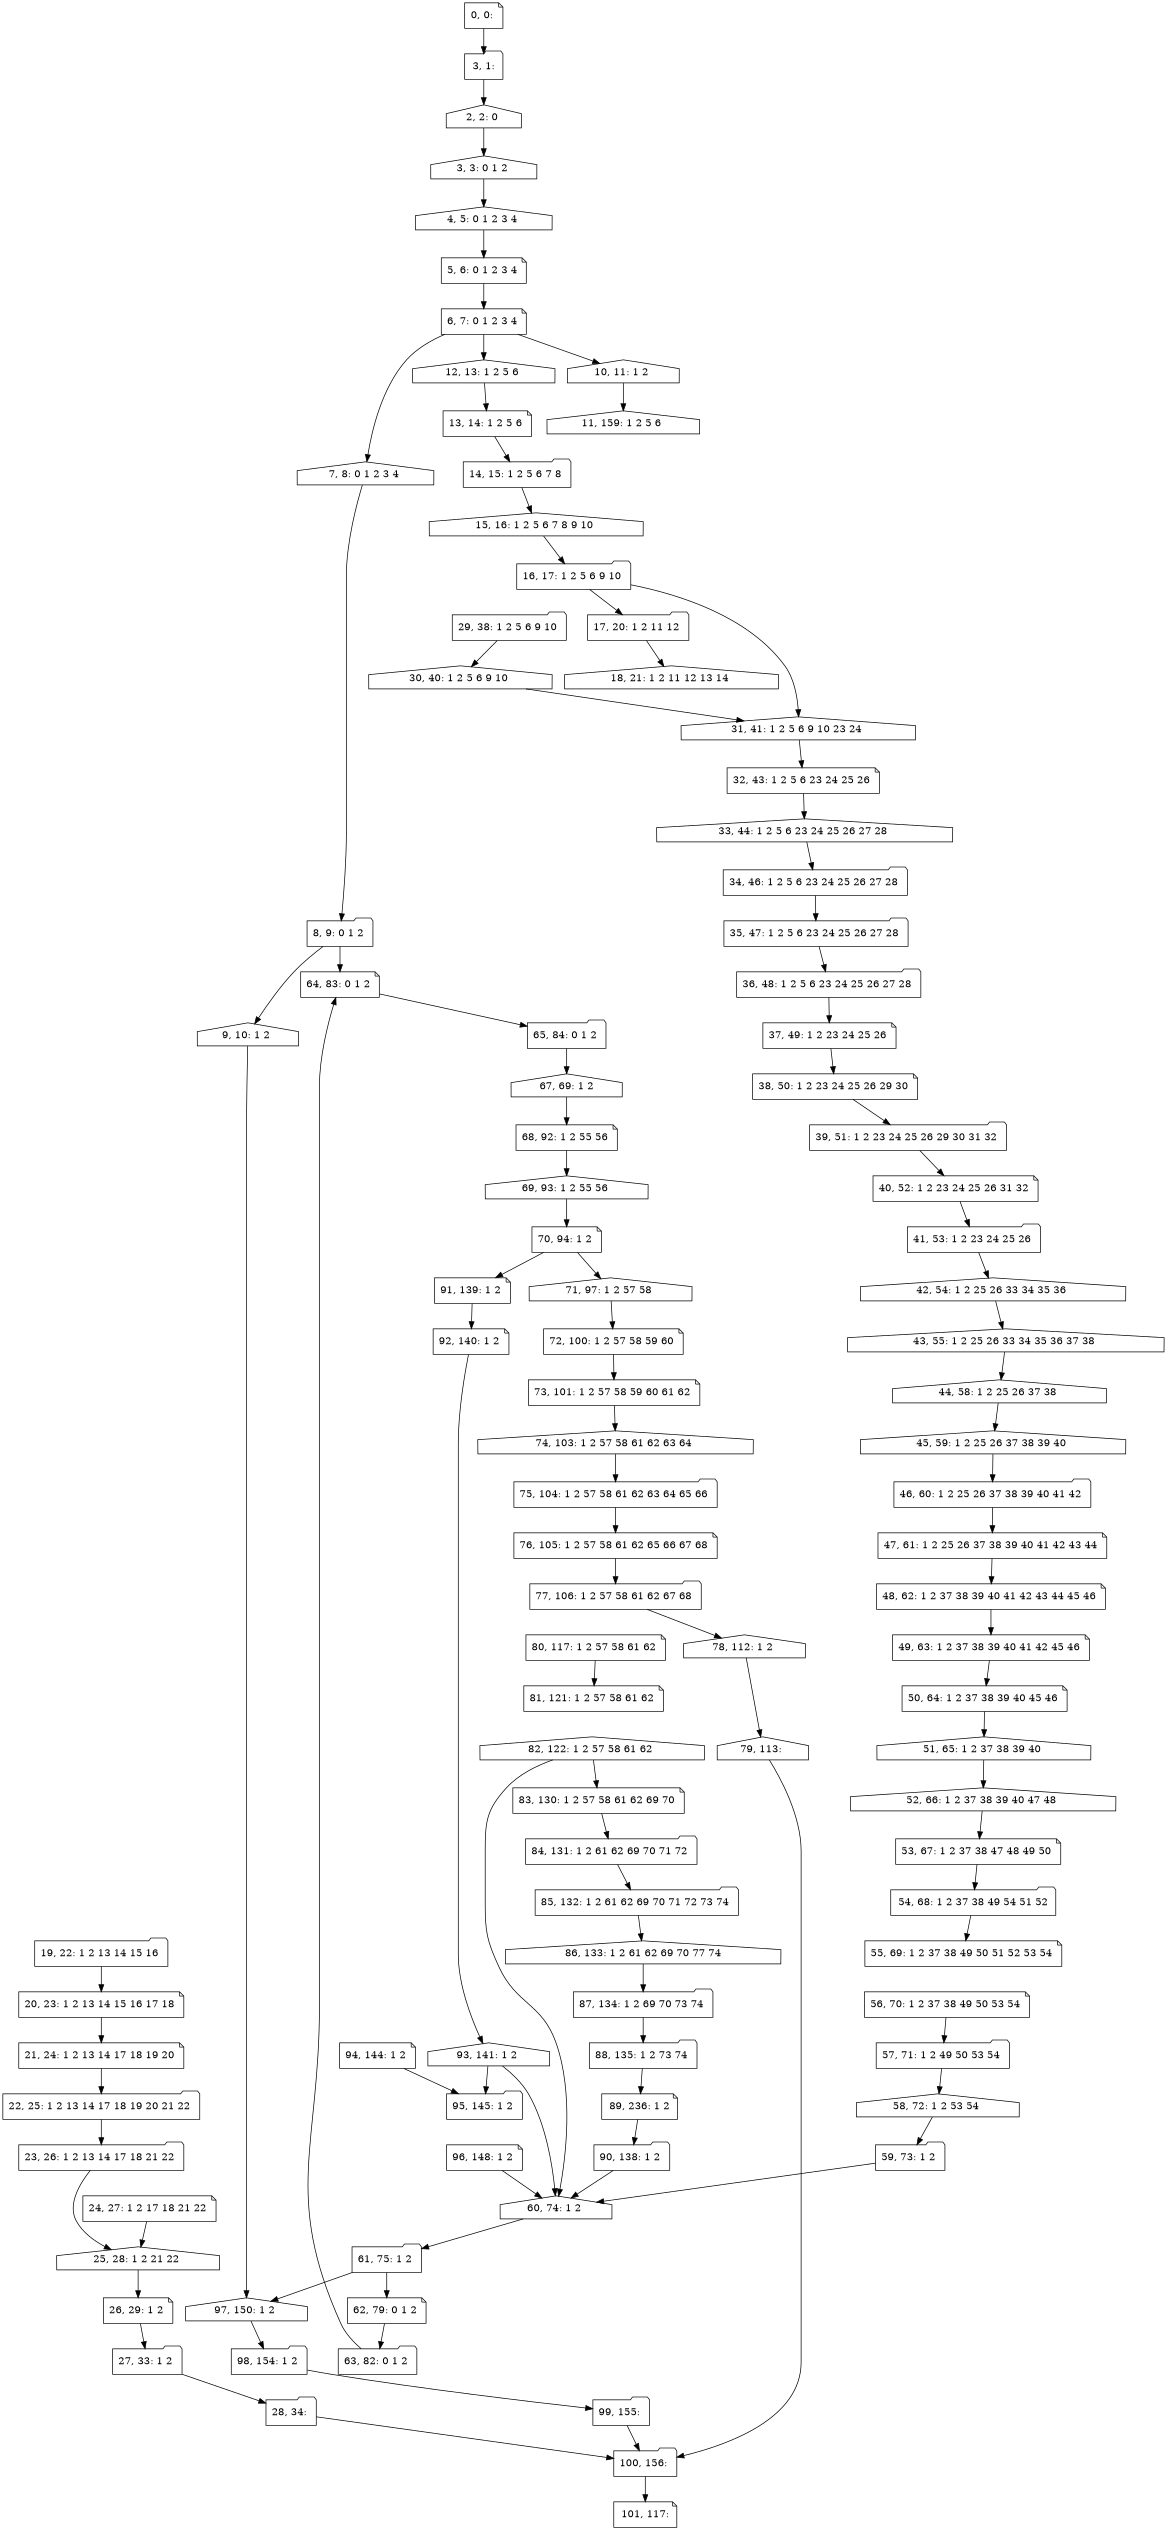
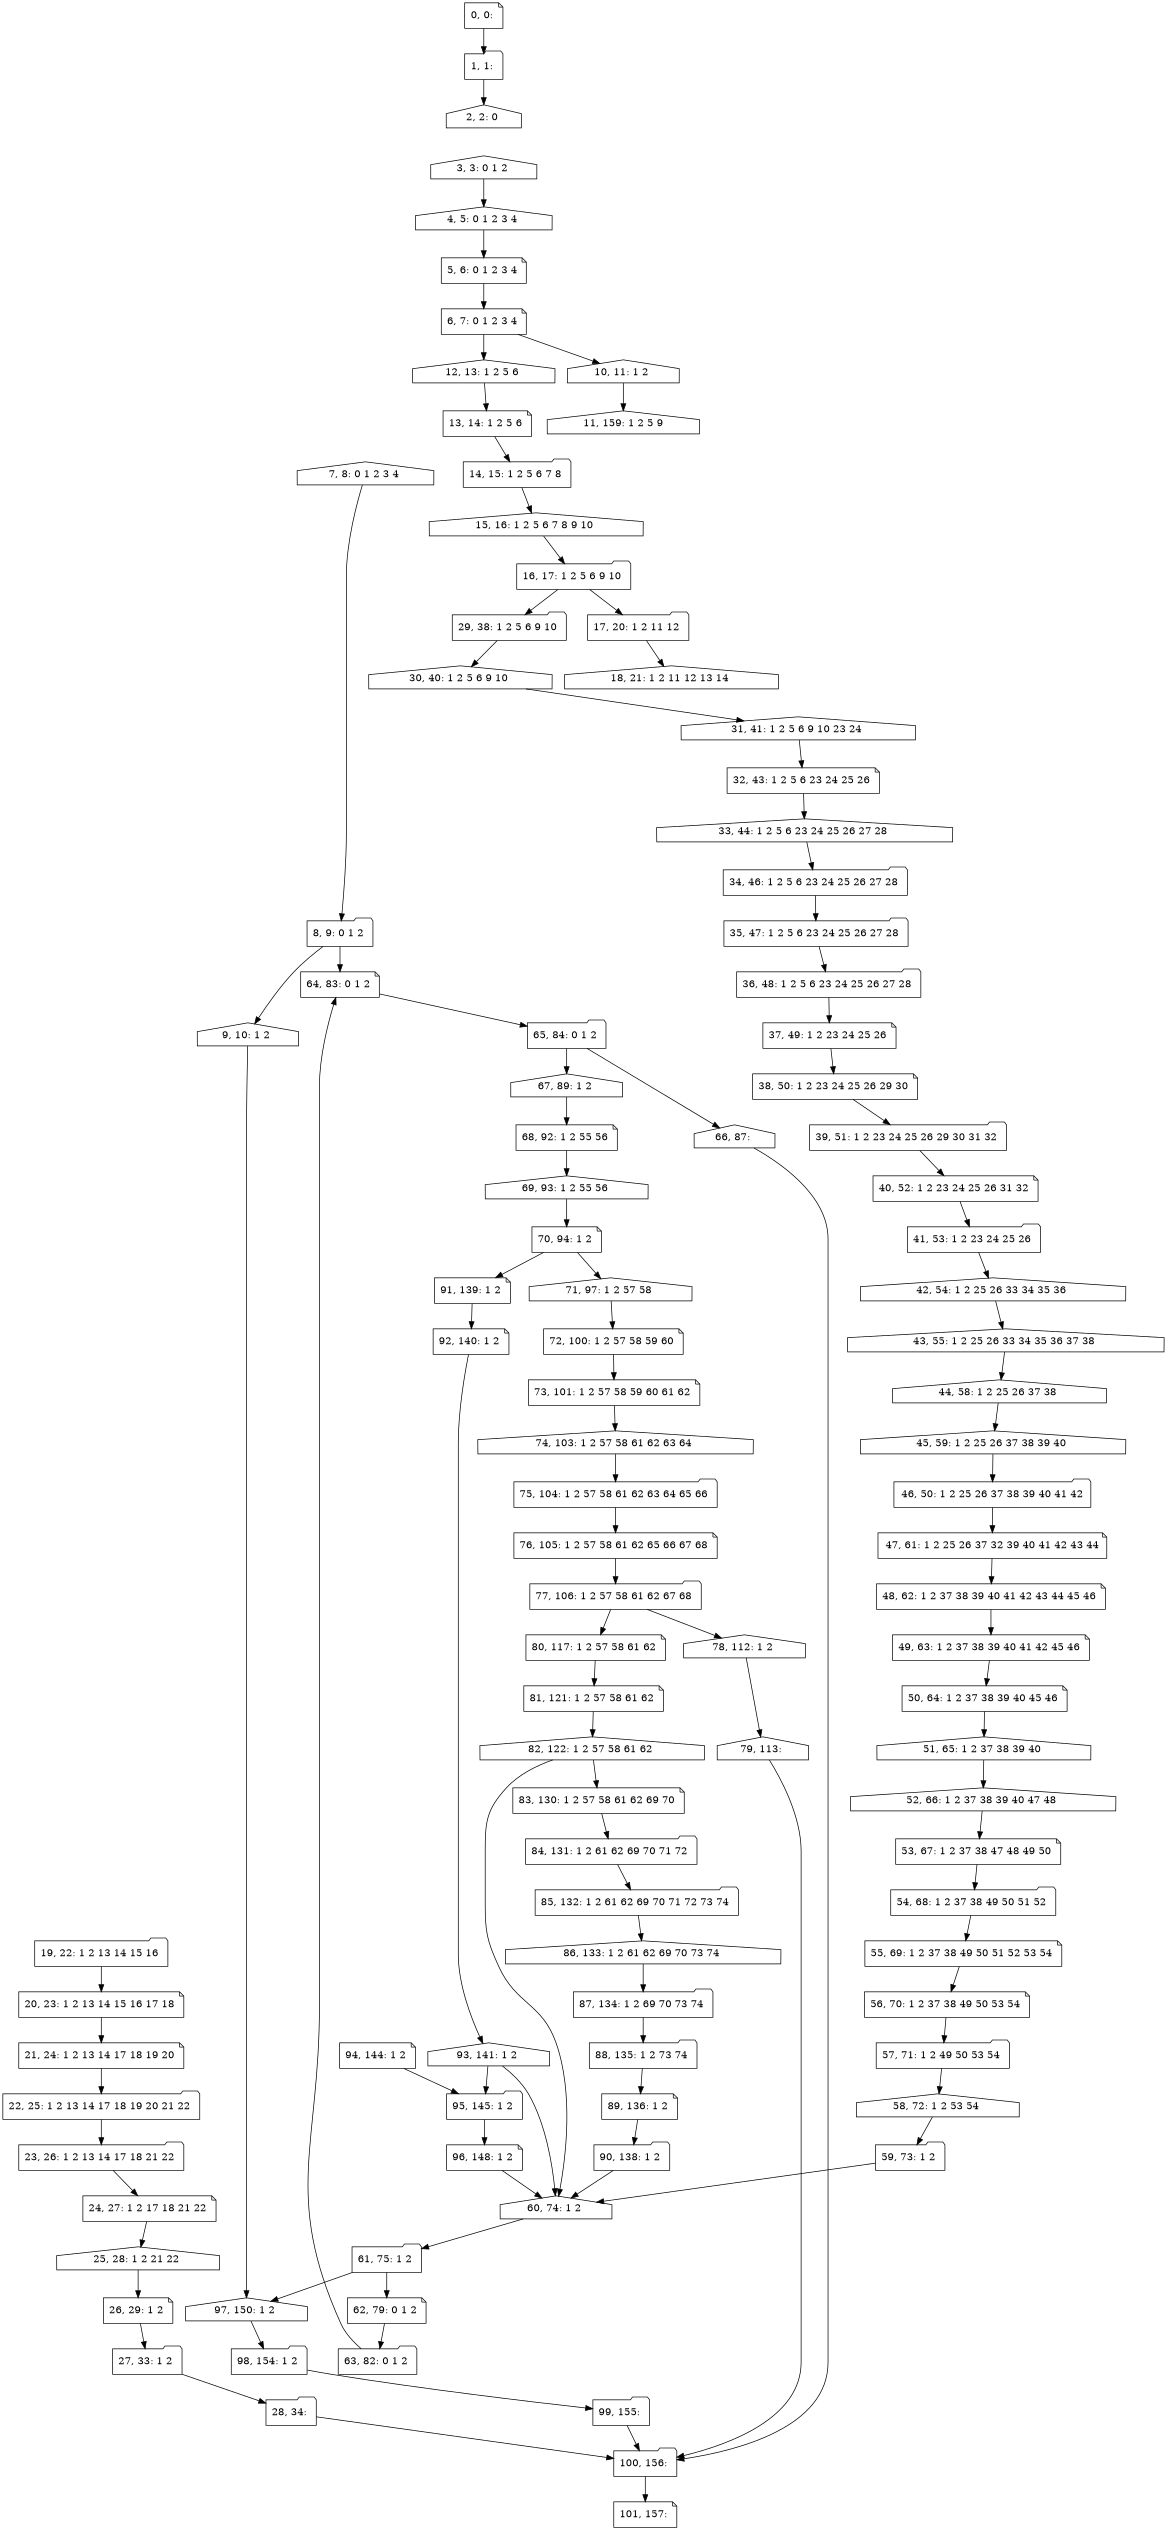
  digraph {
    node [shape=note]
    n1 [label="0, 0: "]
-   n2 [label="3, 1:" shape=folder]
+   n2 [label="1, 1: " shape=folder]
    n3 [label="2, 2: 0 " shape=house]
    n4 [label="3, 3: 0 1 2 " shape=house]
    n5 [label="4, 5: 0 1 2 3 4 " shape=house]
    n6 [label="5, 6: 0 1 2 3 4 "]
    n7 [label="6, 7: 0 1 2 3 4 "]
    n8 [label="7, 8: 0 1 2 3 4 " shape=house]
    n9 [label="10, 11: 1 2 " shape=house]
    n10 [label="12, 13: 1 2 5 6 " shape=house]
    n11 [label="8, 9: 0 1 2 " shape=folder]
-   n12 [label="11, 159: 1 2 5 6 " shape=house]
+   n12 [label="11, 159: 1 2 5 9" shape=house]
    n13 [label="9, 10: 1 2 " shape=house]
    n14 [label="64, 83: 0 1 2 "]
    n15 [label="97, 150: 1 2 " shape=house]
    n16 [label="65, 84: 0 1 2 " shape=folder]
    n17 [label="98, 154: 1 2 " shape=folder]
    n18 [label="13, 14: 1 2 5 6 "]
    n19 [label="14, 15: 1 2 5 6 7 8 " shape=folder]
    n20 [label="15, 16: 1 2 5 6 7 8 9 10 " shape=house]
    n21 [label="16, 17: 1 2 5 6 9 10 " shape=folder]
    n22 [label="17, 20: 1 2 11 12 " shape=folder]
    n23 [label="29, 38: 1 2 5 6 9 10 " shape=folder]
    n24 [label="18, 21: 1 2 11 12 13 14 " shape=house]
    n25 [label="30, 40: 1 2 5 6 9 10 " shape=house]
    n26 [label="19, 22: 1 2 13 14 15 16 " shape=folder]
    n27 [label="20, 23: 1 2 13 14 15 16 17 18 "]
    n28 [label="21, 24: 1 2 13 14 17 18 19 20 "]
    n29 [label="22, 25: 1 2 13 14 17 18 19 20 21 22 " shape=folder]
    n30 [label="23, 26: 1 2 13 14 17 18 21 22 " shape=folder]
    n31 [label="24, 27: 1 2 17 18 21 22 "]
    n32 [label="25, 28: 1 2 21 22 " shape=house]
    n33 [label="26, 29: 1 2 "]
    n34 [label="27, 33: 1 2 " shape=folder]
    n35 [label="28, 34: " shape=folder]
    n36 [label="100, 156: " shape=folder]
-   n37 [label="101, 117:"]
+   n37 [label="101, 157: "]
    n38 [label="31, 41: 1 2 5 6 9 10 23 24 " shape=house]
    n39 [label="32, 43: 1 2 5 6 23 24 25 26 "]
    n40 [label="33, 44: 1 2 5 6 23 24 25 26 27 28 " shape=house]
    n41 [label="34, 46: 1 2 5 6 23 24 25 26 27 28 " shape=folder]
    n42 [label="35, 47: 1 2 5 6 23 24 25 26 27 28 " shape=folder]
    n43 [label="36, 48: 1 2 5 6 23 24 25 26 27 28 " shape=folder]
    n44 [label="37, 49: 1 2 23 24 25 26 "]
    n45 [label="38, 50: 1 2 23 24 25 26 29 30 "]
    n46 [label="39, 51: 1 2 23 24 25 26 29 30 31 32 " shape=folder]
    n47 [label="40, 52: 1 2 23 24 25 26 31 32 "]
    n48 [label="41, 53: 1 2 23 24 25 26 " shape=folder]
    n49 [label="42, 54: 1 2 25 26 33 34 35 36 " shape=house]
    n50 [label="43, 55: 1 2 25 26 33 34 35 36 37 38 " shape=house]
    n51 [label="44, 58: 1 2 25 26 37 38 " shape=house]
    n52 [label="45, 59: 1 2 25 26 37 38 39 40 " shape=house]
-   n53 [label="46, 60: 1 2 25 26 37 38 39 40 41 42 " shape=folder]
-   n54 [label="47, 61: 1 2 25 26 37 38 39 40 41 42 43 44 "]
+   n53 [label="46, 50: 1 2 25 26 37 38 39 40 41 42" shape=folder]
+   n54 [label="47, 61: 1 2 25 26 37 32 39 40 41 42 43 44"]
    n55 [label="48, 62: 1 2 37 38 39 40 41 42 43 44 45 46 "]
    n56 [label="49, 63: 1 2 37 38 39 40 41 42 45 46 "]
    n57 [label="50, 64: 1 2 37 38 39 40 45 46 "]
    n58 [label="51, 65: 1 2 37 38 39 40 " shape=house]
    n59 [label="52, 66: 1 2 37 38 39 40 47 48 " shape=house]
    n60 [label="53, 67: 1 2 37 38 47 48 49 50 "]
-   n61 [label="54, 68: 1 2 37 38 49 54 51 52" shape=folder]
+   n61 [label="54, 68: 1 2 37 38 49 50 51 52 " shape=folder]
    n62 [label="55, 69: 1 2 37 38 49 50 51 52 53 54 "]
    n63 [label="56, 70: 1 2 37 38 49 50 53 54 "]
    n64 [label="57, 71: 1 2 49 50 53 54 " shape=folder]
    n65 [label="58, 72: 1 2 53 54 " shape=house]
    n66 [label="59, 73: 1 2 " shape=folder]
    n67 [label="60, 74: 1 2 " shape=house]
    n68 [label="61, 75: 1 2 " shape=folder]
    n69 [label="62, 79: 0 1 2 "]
    n70 [label="63, 82: 0 1 2 " shape=folder]
-   n72 [label="67, 69: 1 2" shape=house]
+   n71 [label="66, 87: " shape=house]
+   n72 [label="67, 89: 1 2 " shape=house]
    n73 [label="68, 92: 1 2 55 56 "]
    n74 [label="69, 93: 1 2 55 56 " shape=house]
    n75 [label="70, 94: 1 2 "]
    n76 [label="71, 97: 1 2 57 58 " shape=house]
    n77 [label="91, 139: 1 2 "]
    n78 [label="72, 100: 1 2 57 58 59 60 "]
    n79 [label="92, 140: 1 2 "]
    n80 [label="73, 101: 1 2 57 58 59 60 61 62 "]
    n81 [label="74, 103: 1 2 57 58 61 62 63 64 " shape=house]
    n82 [label="75, 104: 1 2 57 58 61 62 63 64 65 66 " shape=folder]
    n83 [label="76, 105: 1 2 57 58 61 62 65 66 67 68 "]
    n84 [label="77, 106: 1 2 57 58 61 62 67 68 " shape=folder]
    n85 [label="78, 112: 1 2 " shape=house]
    n86 [label="80, 117: 1 2 57 58 61 62 "]
    n87 [label="79, 113: " shape=house]
    n88 [label="81, 121: 1 2 57 58 61 62 "]
    n89 [label="82, 122: 1 2 57 58 61 62 " shape=house]
    n90 [label="83, 130: 1 2 57 58 61 62 69 70 "]
    n91 [label="84, 131: 1 2 61 62 69 70 71 72 " shape=folder]
    n92 [label="85, 132: 1 2 61 62 69 70 71 72 73 74 " shape=folder]
-   n93 [label="86, 133: 1 2 61 62 69 70 77 74" shape=house]
+   n93 [label="86, 133: 1 2 61 62 69 70 73 74 " shape=house]
    n94 [label="87, 134: 1 2 69 70 73 74 " shape=folder]
    n95 [label="88, 135: 1 2 73 74 " shape=folder]
-   n96 [label="89, 236: 1 2"]
+   n96 [label="89, 136: 1 2 "]
    n97 [label="90, 138: 1 2 " shape=folder]
    n98 [label="93, 141: 1 2 " shape=house]
    n99 [label="95, 145: 1 2 " shape=folder]
    n100 [label="94, 144: 1 2 "]
    n101 [label="96, 148: 1 2 "]
    n102 [label="99, 155: " shape=folder]
    n1 -> n2
    n2 -> n3
-   n3 -> n4
    n4 -> n5
    n5 -> n6
    n6 -> n7
-   n7 -> n8
    n7 -> n9
    n7 -> n10
    n8 -> n11
    n9 -> n12
    n10 -> n18
    n11 -> n13
    n11 -> n14
    n13 -> n15
    n14 -> n16
    n15 -> n17
+   n16 -> n71
    n16 -> n72
    n17 -> n102
    n18 -> n19
    n19 -> n20
    n20 -> n21
    n21 -> n22
-   n21 -> n38
+   n21 -> n23
    n22 -> n24
    n23 -> n25
    n25 -> n38
    n26 -> n27
    n27 -> n28
    n28 -> n29
    n29 -> n30
-   n30 -> n32
+   n30 -> n31
    n31 -> n32
    n32 -> n33
    n33 -> n34
    n34 -> n35
    n35 -> n36
    n36 -> n37
    n38 -> n39
    n39 -> n40
    n40 -> n41
    n41 -> n42
    n42 -> n43
    n43 -> n44
    n44 -> n45
    n45 -> n46
    n46 -> n47
    n47 -> n48
    n48 -> n49
    n49 -> n50
    n50 -> n51
    n51 -> n52
    n52 -> n53
    n53 -> n54
    n54 -> n55
    n55 -> n56
    n56 -> n57
    n57 -> n58
    n58 -> n59
    n59 -> n60
    n60 -> n61
    n61 -> n62
+   n62 -> n63
    n63 -> n64
    n64 -> n65
    n65 -> n66
    n66 -> n67
    n67 -> n68
    n68 -> n15
    n68 -> n69
    n69 -> n70
    n70 -> n14
+   n71 -> n36
    n72 -> n73
    n73 -> n74
    n74 -> n75
    n75 -> n76
    n75 -> n77
    n76 -> n78
    n77 -> n79
    n78 -> n80
    n79 -> n98
    n80 -> n81
    n81 -> n82
    n82 -> n83
    n83 -> n84
    n84 -> n85
+   n84 -> n86
    n85 -> n87
    n86 -> n88
    n87 -> n36
+   n88 -> n89
    n89 -> n67
    n89 -> n90
    n90 -> n91
    n91 -> n92
    n92 -> n93
    n93 -> n94
    n94 -> n95
    n95 -> n96
    n96 -> n97
    n97 -> n67
    n98 -> n67
    n98 -> n99
+   n99 -> n101
    n100 -> n99
    n101 -> n67
    n102 -> n36
  }
